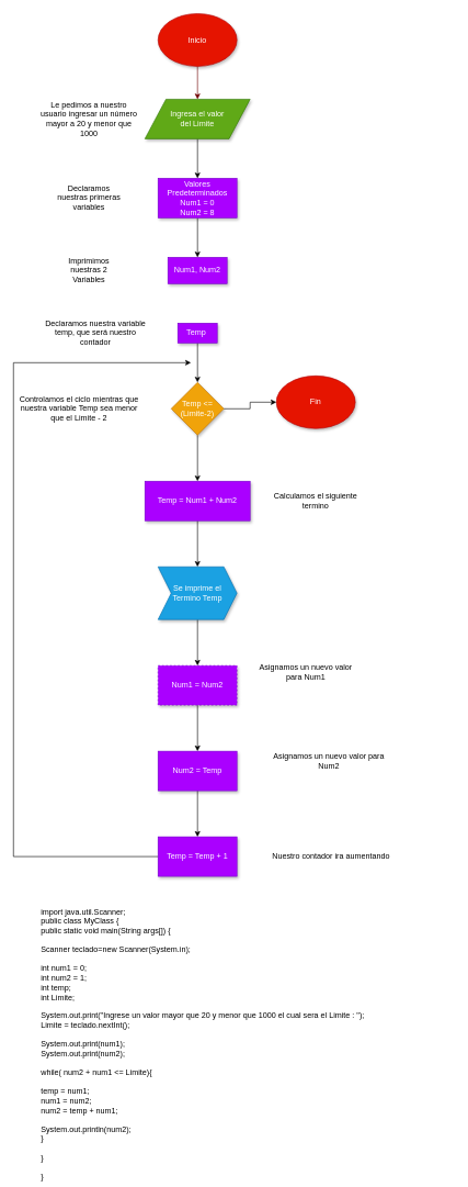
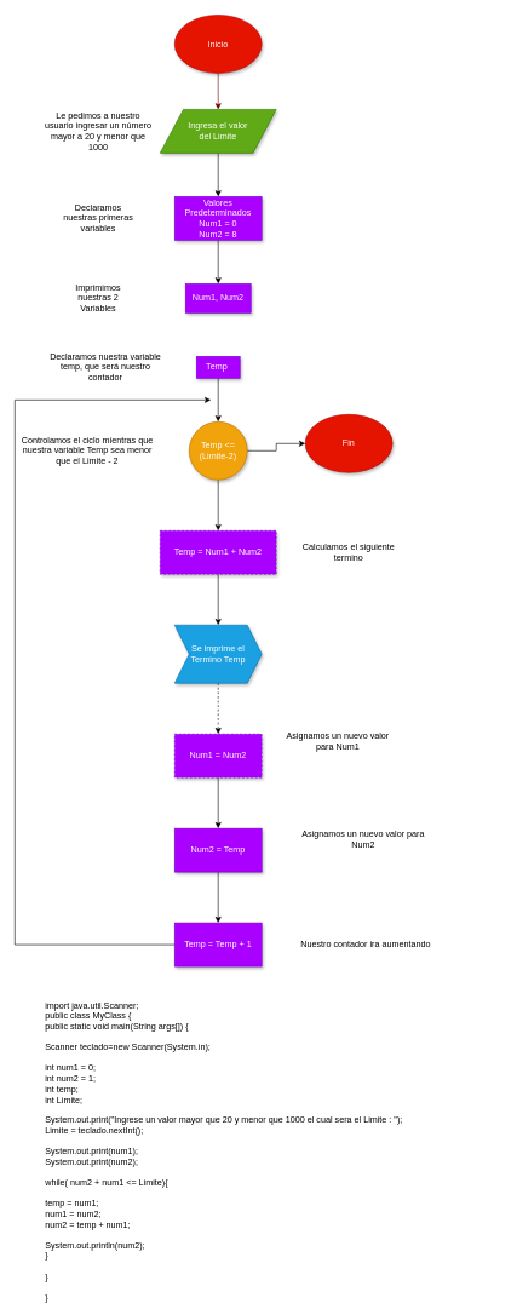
  <mxCell id="0" />
  <mxCell id="1" parent="0" />
  <mxCell id="2" value="" style="edgeStyle=orthogonalEdgeStyle;rounded=0;orthogonalLoop=1;jettySize=auto;html=1;fillColor=#a20025;strokeColor=#6F0000;" edge="1" parent="1" source="3" target="5"><mxGeometry relative="1" as="geometry" /></mxCell>
  <mxCell id="3" value="Inicio" style="ellipse;whiteSpace=wrap;html=1;strokeColor=#B20000;shadow=1;fillColor=#e51400;fontColor=#ffffff;" vertex="1" parent="1"><mxGeometry x="240" y="20" width="120" height="80" as="geometry" /></mxCell>
  <mxCell id="4" value="" style="edgeStyle=orthogonalEdgeStyle;rounded=0;orthogonalLoop=1;jettySize=auto;html=1;" edge="1" parent="1" source="5" target="8"><mxGeometry relative="1" as="geometry" /></mxCell>
  <mxCell id="5" value="Ingresa el valor &lt;br&gt;del Limite" style="shape=parallelogram;perimeter=parallelogramPerimeter;whiteSpace=wrap;html=1;strokeColor=#2D7600;shadow=1;fillColor=#60a917;fontColor=#ffffff;" vertex="1" parent="1"><mxGeometry x="220" y="150" width="160" height="60" as="geometry" /></mxCell>
  <mxCell id="6" value="Le pedimos a nuestro usuario ingresar un número mayor a 20 y menor que 1000" style="text;html=1;strokeColor=none;fillColor=none;align=center;verticalAlign=middle;whiteSpace=wrap;rounded=0;" vertex="1" parent="1"><mxGeometry x="60" y="170" width="150" height="20" as="geometry" /></mxCell>
  <mxCell id="7" value="" style="edgeStyle=orthogonalEdgeStyle;rounded=0;orthogonalLoop=1;jettySize=auto;html=1;" edge="1" parent="1" source="8" target="10"><mxGeometry relative="1" as="geometry" /></mxCell>
  <mxCell id="8" value="Valores Predeterminados&lt;br&gt;Num1 = 0&lt;br&gt;Num2 = 8" style="rounded=0;whiteSpace=wrap;html=1;strokeColor=#7700CC;shadow=1;fillColor=#aa00ff;fontColor=#ffffff;" vertex="1" parent="1"><mxGeometry x="240" y="270" width="120" height="60" as="geometry" /></mxCell>
  <mxCell id="9" value="Declaramos nuestras primeras variables" style="text;html=1;strokeColor=none;fillColor=none;align=center;verticalAlign=middle;whiteSpace=wrap;rounded=0;" vertex="1" parent="1"><mxGeometry x="80" y="290" width="110" height="20" as="geometry" /></mxCell>
  <mxCell id="10" value="Num1, Num2" style="rounded=0;whiteSpace=wrap;html=1;strokeColor=#7700CC;shadow=1;fillColor=#aa00ff;fontColor=#ffffff;" vertex="1" parent="1"><mxGeometry x="255" y="390" width="90" height="40" as="geometry" /></mxCell>
  <mxCell id="11" value="Imprimimos nuestras 2 Variables" style="text;html=1;strokeColor=none;fillColor=none;align=center;verticalAlign=middle;whiteSpace=wrap;rounded=0;" vertex="1" parent="1"><mxGeometry x="80" y="400" width="110" height="20" as="geometry" /></mxCell>
  <mxCell id="12" value="" style="edgeStyle=orthogonalEdgeStyle;rounded=0;orthogonalLoop=1;jettySize=auto;html=1;" edge="1" parent="1" source="13" target="17"><mxGeometry relative="1" as="geometry" /></mxCell>
  <mxCell id="13" value="Temp&amp;nbsp;" style="rounded=0;whiteSpace=wrap;html=1;strokeColor=#7700CC;shadow=1;fillColor=#aa00ff;fontColor=#ffffff;" vertex="1" parent="1"><mxGeometry x="270" y="490" width="60" height="30" as="geometry" /></mxCell>
  <mxCell id="14" value="Declaramos nuestra variable temp, que será nuestro contador" style="text;html=1;strokeColor=none;fillColor=none;align=center;verticalAlign=middle;whiteSpace=wrap;rounded=0;" vertex="1" parent="1"><mxGeometry x="60" y="495" width="170" height="20" as="geometry" /></mxCell>
  <mxCell id="15" value="" style="edgeStyle=orthogonalEdgeStyle;rounded=0;orthogonalLoop=1;jettySize=auto;html=1;" edge="1" parent="1" source="17" target="18"><mxGeometry relative="1" as="geometry" /></mxCell>
  <mxCell id="16" value="" style="edgeStyle=orthogonalEdgeStyle;rounded=0;orthogonalLoop=1;jettySize=auto;html=1;" edge="1" parent="1" source="17" target="20"><mxGeometry relative="1" as="geometry" /></mxCell>
- <mxCell id="17" value="Temp &amp;lt;= &lt;br&gt;(Limite-2)" style="rhombus;whiteSpace=wrap;html=1;shadow=1;strokeColor=#BD7000;fillColor=#f0a30a;fontColor=#ffffff;" vertex="1" parent="1"><mxGeometry x="260" y="580" width="80" height="80" as="geometry" /></mxCell>
+ <mxCell id="17" value="Temp &amp;lt;= &lt;br&gt;(Limite-2)" style="ellipse;whiteSpace=wrap;html=1;shadow=1;strokeColor=#BD7000;fillColor=#f0a30a;fontColor=#ffffff;" vertex="1" parent="1"><mxGeometry x="260" y="580" width="80" height="80" as="geometry" /></mxCell>
  <mxCell id="18" value="Fin" style="ellipse;whiteSpace=wrap;html=1;shadow=1;strokeColor=#B20000;fillColor=#e51400;fontColor=#ffffff;" vertex="1" parent="1"><mxGeometry x="420" y="570" width="120" height="80" as="geometry" /></mxCell>
  <mxCell id="19" value="" style="edgeStyle=orthogonalEdgeStyle;rounded=0;orthogonalLoop=1;jettySize=auto;html=1;" edge="1" parent="1" source="20" target="24"><mxGeometry relative="1" as="geometry" /></mxCell>
- <mxCell id="20" value="Temp = Num1 + Num2" style="rounded=0;whiteSpace=wrap;html=1;shadow=1;strokeColor=#7700CC;fillColor=#aa00ff;fontColor=#ffffff;" vertex="1" parent="1"><mxGeometry x="220" y="730" width="160" height="60" as="geometry" /></mxCell>
+ <mxCell id="20" value="Temp = Num1 + Num2" style="rounded=0;whiteSpace=wrap;html=1;shadow=1;strokeColor=#7700CC;fillColor=#aa00ff;fontColor=#ffffff;dashed=1;" vertex="1" parent="1"><mxGeometry x="220" y="730" width="160" height="60" as="geometry" /></mxCell>
  <mxCell id="21" value="Calculamos el siguiente termino" style="text;html=1;strokeColor=none;fillColor=none;align=center;verticalAlign=middle;whiteSpace=wrap;rounded=0;shadow=1;" vertex="1" parent="1"><mxGeometry x="410" y="750" width="140" height="20" as="geometry" /></mxCell>
  <mxCell id="22" value="Controlamos el ciclo mientras que nuestra variable Temp sea menor que el Limite - 2" style="text;html=1;strokeColor=none;fillColor=none;align=center;verticalAlign=middle;whiteSpace=wrap;rounded=0;shadow=1;" vertex="1" parent="1"><mxGeometry y="610" width="200" height="20" as="geometry" x="20" /></mxCell>
- <mxCell id="23" value="" style="edgeStyle=orthogonalEdgeStyle;rounded=0;orthogonalLoop=1;jettySize=auto;html=1;" edge="1" parent="1" source="24" target="26"><mxGeometry relative="1" as="geometry" /></mxCell>
+ <mxCell id="23" value="" style="edgeStyle=orthogonalEdgeStyle;rounded=0;orthogonalLoop=1;jettySize=auto;html=1;dashed=1;" edge="1" parent="1" source="24" target="26"><mxGeometry relative="1" as="geometry" /></mxCell>
  <mxCell id="24" value="Se imprime el Termino Temp" style="shape=step;perimeter=stepPerimeter;whiteSpace=wrap;html=1;fixedSize=1;shadow=1;strokeColor=#006EAF;fillColor=#1ba1e2;fontColor=#ffffff;" vertex="1" parent="1"><mxGeometry x="240" y="860" width="120" height="80" as="geometry" /></mxCell>
  <mxCell id="25" value="" style="edgeStyle=orthogonalEdgeStyle;rounded=0;orthogonalLoop=1;jettySize=auto;html=1;" edge="1" parent="1" source="26" target="28"><mxGeometry relative="1" as="geometry" /></mxCell>
  <mxCell id="26" value="Num1 = Num2" style="rounded=0;whiteSpace=wrap;html=1;shadow=1;strokeColor=#7700CC;fillColor=#aa00ff;fontColor=#ffffff;dashed=1;" vertex="1" parent="1"><mxGeometry x="240" y="1010" width="120" height="60" as="geometry" /></mxCell>
  <mxCell id="27" value="" style="edgeStyle=orthogonalEdgeStyle;rounded=0;orthogonalLoop=1;jettySize=auto;html=1;" edge="1" parent="1" source="28" target="30"><mxGeometry relative="1" as="geometry" /></mxCell>
  <mxCell id="28" value="Num2 = Temp" style="rounded=0;whiteSpace=wrap;html=1;shadow=1;strokeColor=#7700CC;fillColor=#aa00ff;fontColor=#ffffff;" vertex="1" parent="1"><mxGeometry x="240" y="1140" width="120" height="60" as="geometry" /></mxCell>
  <mxCell id="29" value="" style="edgeStyle=orthogonalEdgeStyle;rounded=0;orthogonalLoop=1;jettySize=auto;html=1;" edge="1" parent="1" source="30"><mxGeometry relative="1" as="geometry"><mxPoint x="290" y="550" as="targetPoint" /><Array as="points"><mxPoint y="1300" x="20" /><mxPoint y="550" x="20" /></Array></mxGeometry></mxCell>
  <mxCell id="30" value="Temp = Temp + 1" style="rounded=0;whiteSpace=wrap;html=1;shadow=1;strokeColor=#7700CC;fillColor=#aa00ff;fontColor=#ffffff;" vertex="1" parent="1"><mxGeometry x="240" y="1270" width="120" height="60" as="geometry" /></mxCell>
  <mxCell id="31" value="Asignamos un nuevo valor para Num1" style="text;html=1;strokeColor=none;fillColor=none;align=center;verticalAlign=middle;whiteSpace=wrap;rounded=0;shadow=1;" vertex="1" parent="1"><mxGeometry x="380" y="995" width="170" height="50" as="geometry" /></mxCell>
  <mxCell id="32" value="Asignamos un nuevo valor para Num2" style="text;html=1;strokeColor=none;fillColor=none;align=center;verticalAlign=middle;whiteSpace=wrap;rounded=0;shadow=1;" vertex="1" parent="1"><mxGeometry x="410" y="1145" width="180" height="20" as="geometry" /></mxCell>
  <mxCell id="33" value="Nuestro contador ira aumentando&amp;nbsp;" style="text;html=1;strokeColor=none;fillColor=none;align=center;verticalAlign=middle;whiteSpace=wrap;rounded=0;shadow=1;" vertex="1" parent="1"><mxGeometry x="320" y="1290" width="370" height="20" as="geometry" /></mxCell>
  <mxCell id="34" value="import java.util.Scanner;&#10;public class MyClass {&#10;    public static void main(String args[]) {&#10;    &#10;    Scanner teclado=new Scanner(System.in);&#10;    &#10;      int num1 = 0;&#10;      int num2 = 1;&#10;      int temp;&#10;      int Limite;&#10;      &#10;      System.out.print(&quot;Ingrese un valor mayor que 20 y menor que 1000 el cual sera el Limite : &quot;);&#10;      Limite = teclado.nextInt();&#10;      &#10;      System.out.print(num1);&#10;      System.out.print(num2);&#10;      &#10;      while( num2 + num1 &lt;= Limite){&#10;          &#10;          temp = num1;&#10;          num1 = num2;&#10;          num2 = temp + num1;&#10;          &#10;          System.out.println(num2);&#10;      }&#10;           &#10;    }      &#10;&#10;}" style="text;html=1;" vertex="1" parent="1"><mxGeometry x="60" y="1370" width="520" height="410" as="geometry" /></mxCell>
